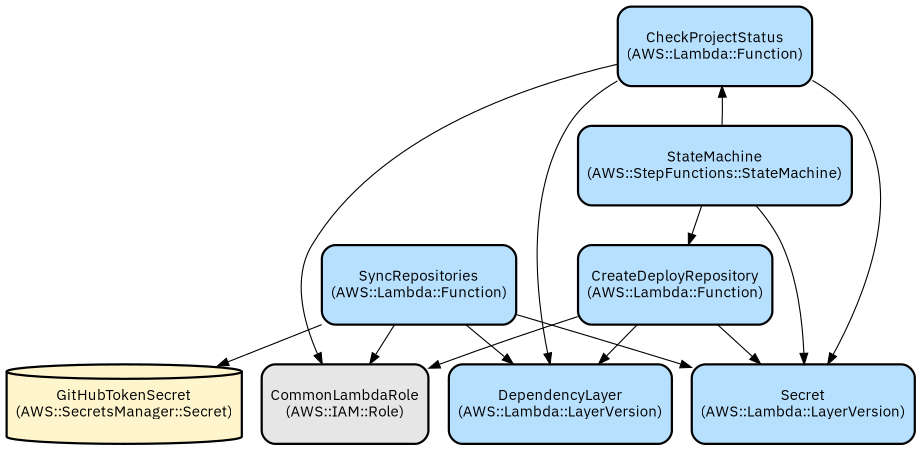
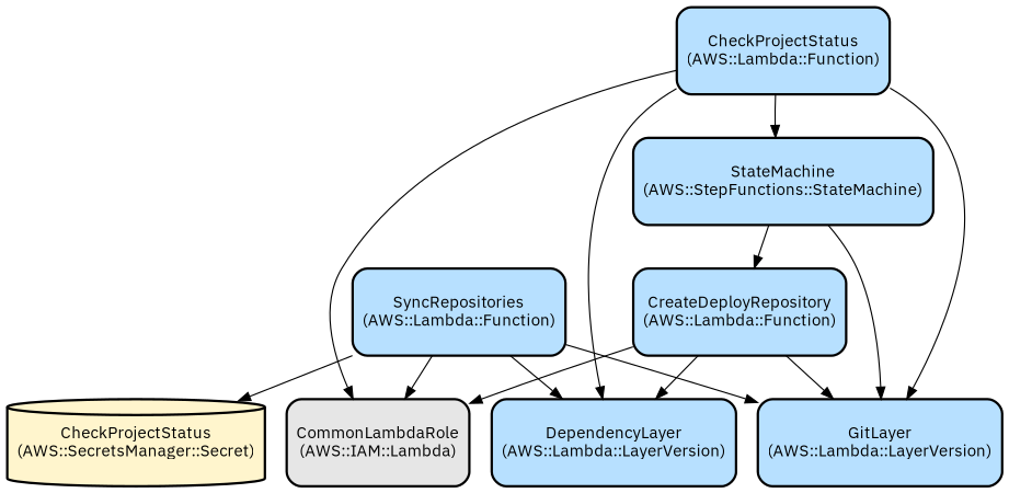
  digraph {
    fontname="IBM Plex Sans"
    node [color=black fillcolor="#B7E0FF" fontname="IBM Plex Sans" shape=rectangle style="filled,bold,rounded"]
    edge [fontname="IBM Plex Sans"]
-   n1 [fillcolor="#FFF5CD" height=1 label="GitHubTokenSecret\n(AWS::SecretsManager::Secret)" shape=cylinder]
-   n2 [fillcolor="#E6E6E6" height=1 label="CommonLambdaRole\n(AWS::IAM::Role)"]
-   n3 [height=1 label="Secret\n(AWS::Lambda::LayerVersion)"]
+   n1 [fillcolor="#FFF5CD" height=1 label="CheckProjectStatus\n(AWS::SecretsManager::Secret)" shape=cylinder]
+   n2 [fillcolor="#E6E6E6" height=1 label="CommonLambdaRole\n(AWS::IAM::Lambda)"]
+   n3 [height=1 label="GitLayer\n(AWS::Lambda::LayerVersion)"]
    n4 [height=1 label="DependencyLayer\n(AWS::Lambda::LayerVersion)"]
    n5 [height=1 label="CheckProjectStatus\n(AWS::Lambda::Function)"]
    n6 [height=1 label="SyncRepositories\n(AWS::Lambda::Function)"]
    n7 [height=1 label="CreateDeployRepository\n(AWS::Lambda::Function)"]
    n8 [height=1 label="StateMachine\n(AWS::StepFunctions::StateMachine)"]
    n5 -> n2
    n5 -> n3
    n5 -> n4
    n6 -> n1
    n6 -> n2
    n6 -> n3
    n6 -> n4
    n7 -> n2
    n7 -> n3
    n7 -> n4
    n8 -> n3
-   n8 -> n5
+   n5 -> n8
    n8 -> n7
  }
